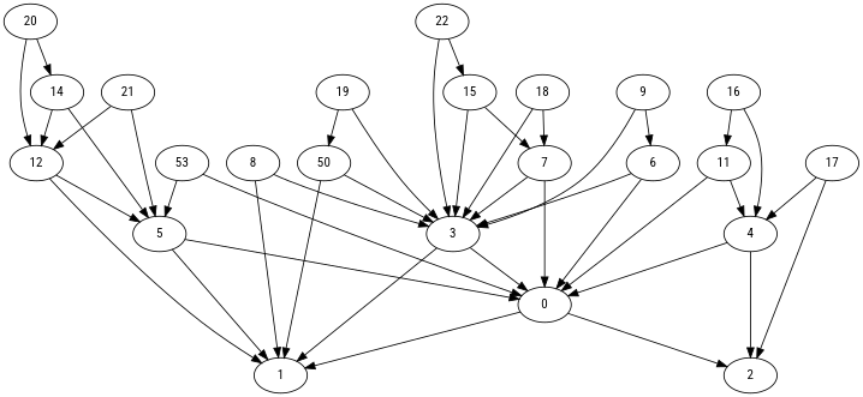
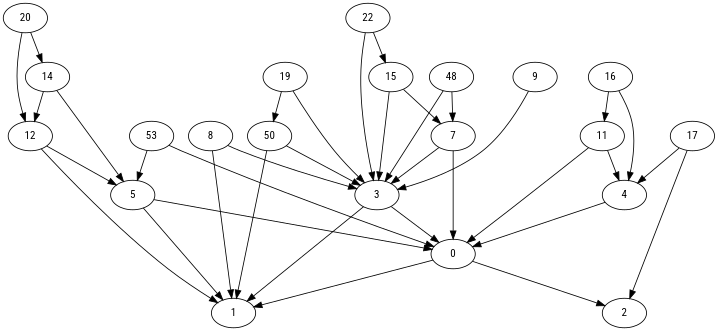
  digraph {
    fontname="Roboto Condensed"
    node [fontname="Roboto Condensed"]
    edge [Label=2 fontname="Roboto Condensed"]
    0
    1
    2
    3
    4
    5
-   6
    7
    8
    9
    n11 [label=50]
    11
    12
    n14 [label=53]
    14
    15
    16
    17
-   18
+   18 [label=48]
    19
    20
-   21
    22
    0 -> 1 [Label=9]
    0 -> 2 [Label=6]
    3 -> 0 [Label=5]
    3 -> 1 [Label=1]
    4 -> 0 [Label=5]
-   4 -> 2 [Label=3]
    5 -> 0 [Label=7]
    5 -> 1 [Label=8]
-   6 -> 0 [Label=1]
-   6 -> 3 [Label=6]
    7 -> 0
    7 -> 3 [Label=7]
    8 -> 1 [Label=3]
    8 -> 3 [Label=9]
    9 -> 3 [Label=7]
-   9 -> 6 [Label=1]
    n11 -> 1 [Label=5]
    n11 -> 3
    11 -> 0
    11 -> 4 [Label=9]
    12 -> 1
    12 -> 5
    n14 -> 0 [Label=3]
    n14 -> 5
    14 -> 5 [Label=1]
    14 -> 12 [Label=10]
    15 -> 3 [Label=1]
    15 -> 7 [Label=4]
    16 -> 4 [Label=10]
    16 -> 11
    17 -> 2 [Label=5]
    17 -> 4
    18 -> 3 [Label=9]
    18 -> 7 [Label=4]
    19 -> 3 [Label=4]
    19 -> n11 [Label=3]
    20 -> 12 [Label=9]
    20 -> 14 [Label=8]
-   21 -> 5 [Label=9]
-   21 -> 12 [Label=5]
    22 -> 3 [Label=7]
    22 -> 15 [Label=10]
  }
